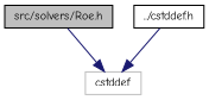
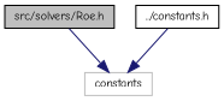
  digraph {
    fontname="Comic Neue"
    node [color=black fillcolor=white fontname="Comic Neue" fontsize=10 shape=record style=filled]
    edge [color=midnightblue fontname="Comic Neue" fontsize=10 labelfontname=Helvetica labelfontsize=10 style=solid]
    n1 [fillcolor=grey75 fontcolor=black height=0.2 label="src/solvers/Roe.h" width=0.4]
-   n2 [color=grey75 height=0.2 label=cstddef width=0.4]
-   n3 [height=0.2 label="../cstddef.h" width=0.4]
+   n2 [color=grey75 height=0.2 label=constants width=0.4]
+   n3 [height=0.2 label="../constants.h" width=0.4]
    n1 -> n2
    n3 -> n2
  }
